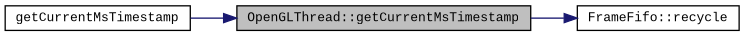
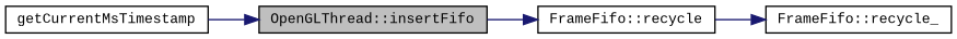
  digraph {
    fontname="Liberation Mono"
    rankdir=LR
    node [color=black fillcolor=white fontname="Liberation Mono" fontsize=10 shape=record style=filled]
    edge [color=midnightblue fontname="Liberation Mono" fontsize=10 labelfontname=Helvetica labelfontsize=10 style=solid]
-   n1 [fillcolor=grey75 fontcolor=black height=0.2 label="OpenGLThread::getCurrentMsTimestamp" width=0.4]
+   n1 [fillcolor=grey75 fontcolor=black height=0.2 label="OpenGLThread::insertFifo" width=0.4]
    n2 [height=0.2 label="FrameFifo::recycle" width=0.4]
+   n3 [height=0.2 label="FrameFifo::recycle_" width=0.4]
    n4 [height=0.2 label=getCurrentMsTimestamp width=0.4]
    n1 -> n2
+   n2 -> n3
    n4 -> n1
  }
